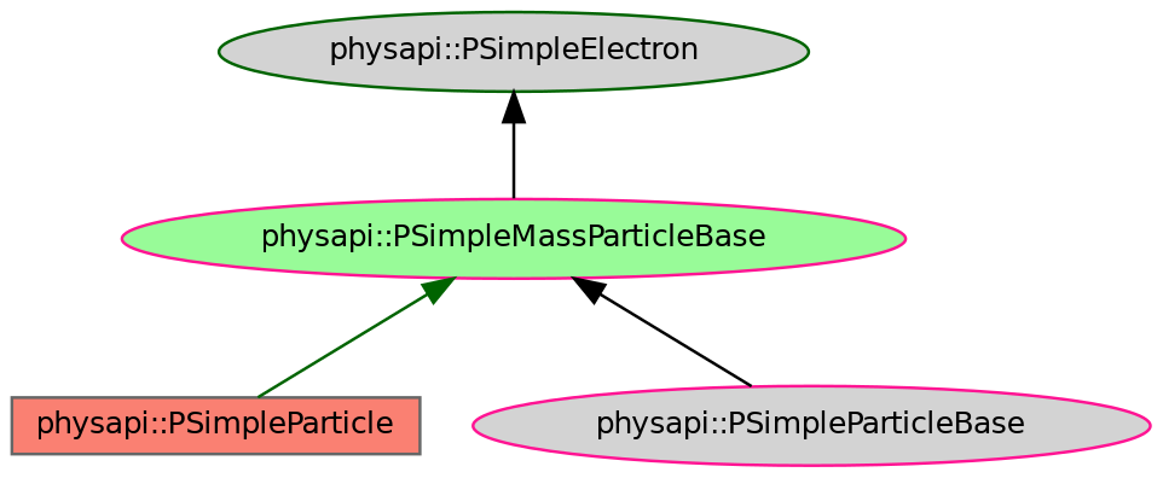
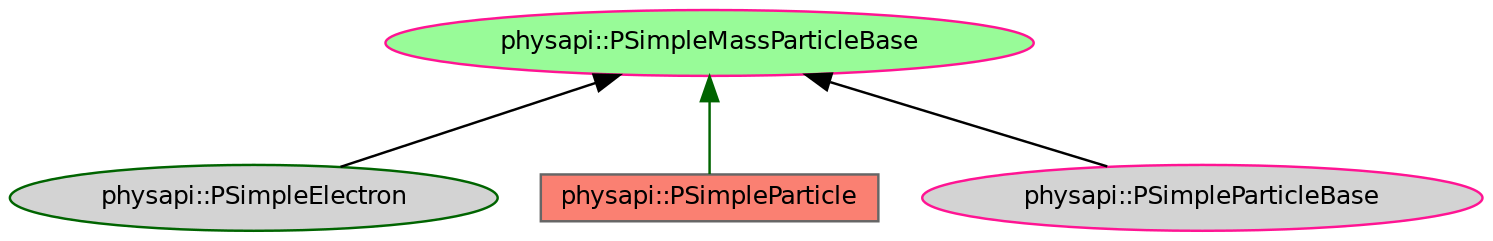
  digraph {
    node [color=deeppink fillcolor=lightgrey fontname=Helvetica fontsize=10 shape=ellipse style=filled]
    edge [color=black dir=back fontname=Helvetica fontsize=10 labelfontname=Helvetica labelfontsize=10 style=solid]
    n1 [fillcolor=palegreen fontcolor=black height=0.2 label="physapi::PSimpleMassParticleBase" width=0.4]
    n2 [color=darkgreen height=0.2 label="physapi::PSimpleElectron" width=0.4]
    n3 [color=gray40 fillcolor=salmon height=0.2 label="physapi::PSimpleParticle" shape=box width=0.4]
    n4 [height=0.2 label="physapi::PSimpleParticleBase" width=0.4]
-   n2 -> n1
+   n1 -> n2
    n1 -> n3 [color=darkgreen]
    n1 -> n4
  }
